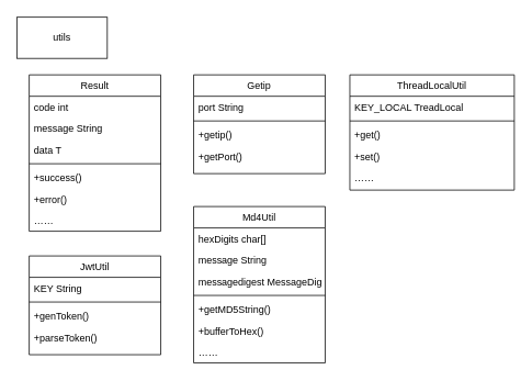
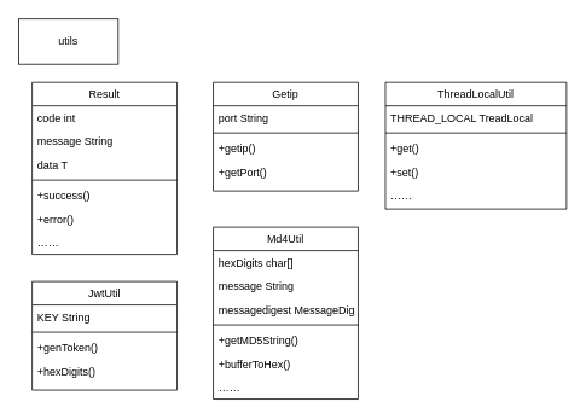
  <mxCell id="0" />
  <mxCell id="1" parent="0" />
  <mxCell id="2" value="Result" style="swimlane;fontStyle=0;align=center;verticalAlign=top;childLayout=stackLayout;horizontal=1;startSize=26;horizontalStack=0;resizeParent=1;resizeLast=0;collapsible=1;marginBottom=0;rounded=0;shadow=0;strokeWidth=1;" vertex="1" parent="1"><mxGeometry x="35" y="90" width="160" height="190" as="geometry"><mxRectangle x="550" y="140" width="160" height="26" as="alternateBounds" /></mxGeometry></mxCell>
  <mxCell id="3" value="code int" style="text;align=left;verticalAlign=top;spacingLeft=4;spacingRight=4;overflow=hidden;rotatable=0;points=[[0,0.5],[1,0.5]];portConstraint=eastwest;" vertex="1" parent="2"><mxGeometry y="26" width="160" height="26" as="geometry" /></mxCell>
  <mxCell id="4" value="message String" style="text;align=left;verticalAlign=top;spacingLeft=4;spacingRight=4;overflow=hidden;rotatable=0;points=[[0,0.5],[1,0.5]];portConstraint=eastwest;rounded=0;shadow=0;html=0;" vertex="1" parent="2"><mxGeometry y="52" width="160" height="26" as="geometry" /></mxCell>
  <mxCell id="5" value="data T" style="text;align=left;verticalAlign=top;spacingLeft=4;spacingRight=4;overflow=hidden;rotatable=0;points=[[0,0.5],[1,0.5]];portConstraint=eastwest;rounded=0;shadow=0;html=0;" vertex="1" parent="2"><mxGeometry y="78" width="160" height="26" as="geometry" /></mxCell>
  <mxCell id="6" value="" style="line;html=1;strokeWidth=1;align=left;verticalAlign=middle;spacingTop=-1;spacingLeft=3;spacingRight=3;rotatable=0;labelPosition=right;points=[];portConstraint=eastwest;" vertex="1" parent="2"><mxGeometry y="104" width="160" height="8" as="geometry" /></mxCell>
  <mxCell id="7" value="+success()" style="text;align=left;verticalAlign=top;spacingLeft=4;spacingRight=4;overflow=hidden;rotatable=0;points=[[0,0.5],[1,0.5]];portConstraint=eastwest;" vertex="1" parent="2"><mxGeometry y="112" width="160" height="26" as="geometry" /></mxCell>
  <mxCell id="8" value="+error()" style="text;align=left;verticalAlign=top;spacingLeft=4;spacingRight=4;overflow=hidden;rotatable=0;points=[[0,0.5],[1,0.5]];portConstraint=eastwest;" vertex="1" parent="2"><mxGeometry y="138" width="160" height="26" as="geometry" /></mxCell>
  <mxCell id="9" value="……" style="text;align=left;verticalAlign=top;spacingLeft=4;spacingRight=4;overflow=hidden;rotatable=0;points=[[0,0.5],[1,0.5]];portConstraint=eastwest;" vertex="1" parent="2"><mxGeometry y="164" width="160" height="26" as="geometry" /></mxCell>
  <mxCell id="10" value="Getip" style="swimlane;fontStyle=0;align=center;verticalAlign=top;childLayout=stackLayout;horizontal=1;startSize=26;horizontalStack=0;resizeParent=1;resizeLast=0;collapsible=1;marginBottom=0;rounded=0;shadow=0;strokeWidth=1;" vertex="1" parent="1"><mxGeometry x="235" y="90" width="160" height="120" as="geometry"><mxRectangle x="550" y="140" width="160" height="26" as="alternateBounds" /></mxGeometry></mxCell>
  <mxCell id="11" value="port String" style="text;align=left;verticalAlign=top;spacingLeft=4;spacingRight=4;overflow=hidden;rotatable=0;points=[[0,0.5],[1,0.5]];portConstraint=eastwest;" vertex="1" parent="10"><mxGeometry y="26" width="160" height="26" as="geometry" /></mxCell>
  <mxCell id="12" value="" style="line;html=1;strokeWidth=1;align=left;verticalAlign=middle;spacingTop=-1;spacingLeft=3;spacingRight=3;rotatable=0;labelPosition=right;points=[];portConstraint=eastwest;" vertex="1" parent="10"><mxGeometry y="52" width="160" height="8" as="geometry" /></mxCell>
  <mxCell id="13" value="+getip()" style="text;align=left;verticalAlign=top;spacingLeft=4;spacingRight=4;overflow=hidden;rotatable=0;points=[[0,0.5],[1,0.5]];portConstraint=eastwest;" vertex="1" parent="10"><mxGeometry y="60" width="160" height="26" as="geometry" /></mxCell>
  <mxCell id="14" value="+getPort()" style="text;align=left;verticalAlign=top;spacingLeft=4;spacingRight=4;overflow=hidden;rotatable=0;points=[[0,0.5],[1,0.5]];portConstraint=eastwest;" vertex="1" parent="10"><mxGeometry y="86" width="160" height="26" as="geometry" /></mxCell>
  <mxCell id="15" value="JwtUtil" style="swimlane;fontStyle=0;align=center;verticalAlign=top;childLayout=stackLayout;horizontal=1;startSize=26;horizontalStack=0;resizeParent=1;resizeLast=0;collapsible=1;marginBottom=0;rounded=0;shadow=0;strokeWidth=1;" vertex="1" parent="1"><mxGeometry x="35" y="310" width="160" height="120" as="geometry"><mxRectangle x="550" y="140" width="160" height="26" as="alternateBounds" /></mxGeometry></mxCell>
  <mxCell id="16" value="KEY String" style="text;align=left;verticalAlign=top;spacingLeft=4;spacingRight=4;overflow=hidden;rotatable=0;points=[[0,0.5],[1,0.5]];portConstraint=eastwest;" vertex="1" parent="15"><mxGeometry y="26" width="160" height="26" as="geometry" /></mxCell>
  <mxCell id="17" value="" style="line;html=1;strokeWidth=1;align=left;verticalAlign=middle;spacingTop=-1;spacingLeft=3;spacingRight=3;rotatable=0;labelPosition=right;points=[];portConstraint=eastwest;" vertex="1" parent="15"><mxGeometry y="52" width="160" height="8" as="geometry" /></mxCell>
  <mxCell id="18" value="+genToken()" style="text;align=left;verticalAlign=top;spacingLeft=4;spacingRight=4;overflow=hidden;rotatable=0;points=[[0,0.5],[1,0.5]];portConstraint=eastwest;" vertex="1" parent="15"><mxGeometry y="60" width="160" height="26" as="geometry" /></mxCell>
- <mxCell id="19" value="+parseToken()" style="text;align=left;verticalAlign=top;spacingLeft=4;spacingRight=4;overflow=hidden;rotatable=0;points=[[0,0.5],[1,0.5]];portConstraint=eastwest;" vertex="1" parent="15"><mxGeometry y="86" width="160" height="26" as="geometry" /></mxCell>
+ <mxCell id="19" value="+hexDigits()" style="text;align=left;verticalAlign=top;spacingLeft=4;spacingRight=4;overflow=hidden;rotatable=0;points=[[0,0.5],[1,0.5]];portConstraint=eastwest;" vertex="1" parent="15"><mxGeometry y="86" width="160" height="26" as="geometry" /></mxCell>
  <mxCell id="20" value="Md4Util" style="swimlane;fontStyle=0;align=center;verticalAlign=top;childLayout=stackLayout;horizontal=1;startSize=26;horizontalStack=0;resizeParent=1;resizeLast=0;collapsible=1;marginBottom=0;rounded=0;shadow=0;strokeWidth=1;" vertex="1" parent="1"><mxGeometry x="235" y="250" width="160" height="190" as="geometry"><mxRectangle x="550" y="140" width="160" height="26" as="alternateBounds" /></mxGeometry></mxCell>
  <mxCell id="21" value="hexDigits char[]" style="text;align=left;verticalAlign=top;spacingLeft=4;spacingRight=4;overflow=hidden;rotatable=0;points=[[0,0.5],[1,0.5]];portConstraint=eastwest;" vertex="1" parent="20"><mxGeometry y="26" width="160" height="26" as="geometry" /></mxCell>
  <mxCell id="22" value="message String" style="text;align=left;verticalAlign=top;spacingLeft=4;spacingRight=4;overflow=hidden;rotatable=0;points=[[0,0.5],[1,0.5]];portConstraint=eastwest;rounded=0;shadow=0;html=0;" vertex="1" parent="20"><mxGeometry y="52" width="160" height="26" as="geometry" /></mxCell>
  <mxCell id="23" value="messagedigest MessageDigest " style="text;align=left;verticalAlign=top;spacingLeft=4;spacingRight=4;overflow=hidden;rotatable=0;points=[[0,0.5],[1,0.5]];portConstraint=eastwest;rounded=0;shadow=0;html=0;" vertex="1" parent="20"><mxGeometry y="78" width="160" height="26" as="geometry" /></mxCell>
  <mxCell id="24" value="" style="line;html=1;strokeWidth=1;align=left;verticalAlign=middle;spacingTop=-1;spacingLeft=3;spacingRight=3;rotatable=0;labelPosition=right;points=[];portConstraint=eastwest;" vertex="1" parent="20"><mxGeometry y="104" width="160" height="8" as="geometry" /></mxCell>
  <mxCell id="25" value="+getMD5String()" style="text;align=left;verticalAlign=top;spacingLeft=4;spacingRight=4;overflow=hidden;rotatable=0;points=[[0,0.5],[1,0.5]];portConstraint=eastwest;" vertex="1" parent="20"><mxGeometry y="112" width="160" height="26" as="geometry" /></mxCell>
  <mxCell id="26" value="+bufferToHex()" style="text;align=left;verticalAlign=top;spacingLeft=4;spacingRight=4;overflow=hidden;rotatable=0;points=[[0,0.5],[1,0.5]];portConstraint=eastwest;" vertex="1" parent="20"><mxGeometry y="138" width="160" height="26" as="geometry" /></mxCell>
  <mxCell id="27" value="……" style="text;align=left;verticalAlign=top;spacingLeft=4;spacingRight=4;overflow=hidden;rotatable=0;points=[[0,0.5],[1,0.5]];portConstraint=eastwest;" vertex="1" parent="20"><mxGeometry y="164" width="160" height="26" as="geometry" /></mxCell>
  <mxCell id="28" value="ThreadLocalUtil" style="swimlane;fontStyle=0;align=center;verticalAlign=top;childLayout=stackLayout;horizontal=1;startSize=26;horizontalStack=0;resizeParent=1;resizeLast=0;collapsible=1;marginBottom=0;rounded=0;shadow=0;strokeWidth=1;" vertex="1" parent="1"><mxGeometry x="425" y="90" width="200" height="140" as="geometry"><mxRectangle x="550" y="140" width="160" height="26" as="alternateBounds" /></mxGeometry></mxCell>
- <mxCell id="29" value="KEY_LOCAL TreadLocal" style="text;align=left;verticalAlign=top;spacingLeft=4;spacingRight=4;overflow=hidden;rotatable=0;points=[[0,0.5],[1,0.5]];portConstraint=eastwest;" vertex="1" parent="28"><mxGeometry y="26" width="200" height="26" as="geometry" /></mxCell>
+ <mxCell id="29" value="THREAD_LOCAL TreadLocal" style="text;align=left;verticalAlign=top;spacingLeft=4;spacingRight=4;overflow=hidden;rotatable=0;points=[[0,0.5],[1,0.5]];portConstraint=eastwest;" vertex="1" parent="28"><mxGeometry y="26" width="200" height="26" as="geometry" /></mxCell>
  <mxCell id="30" value="" style="line;html=1;strokeWidth=1;align=left;verticalAlign=middle;spacingTop=-1;spacingLeft=3;spacingRight=3;rotatable=0;labelPosition=right;points=[];portConstraint=eastwest;" vertex="1" parent="28"><mxGeometry y="52" width="200" height="8" as="geometry" /></mxCell>
  <mxCell id="31" value="+get()" style="text;align=left;verticalAlign=top;spacingLeft=4;spacingRight=4;overflow=hidden;rotatable=0;points=[[0,0.5],[1,0.5]];portConstraint=eastwest;" vertex="1" parent="28"><mxGeometry y="60" width="200" height="26" as="geometry" /></mxCell>
  <mxCell id="32" value="+set()" style="text;align=left;verticalAlign=top;spacingLeft=4;spacingRight=4;overflow=hidden;rotatable=0;points=[[0,0.5],[1,0.5]];portConstraint=eastwest;" vertex="1" parent="28"><mxGeometry y="86" width="200" height="26" as="geometry" /></mxCell>
  <mxCell id="33" value="……" style="text;align=left;verticalAlign=top;spacingLeft=4;spacingRight=4;overflow=hidden;rotatable=0;points=[[0,0.5],[1,0.5]];portConstraint=eastwest;" vertex="1" parent="28"><mxGeometry y="112" width="200" height="26" as="geometry" /></mxCell>
  <mxCell id="34" value="utils" style="html=1;whiteSpace=wrap;" vertex="1" parent="1"><mxGeometry x="20" y="20" width="110" height="50" as="geometry" /></mxCell>
